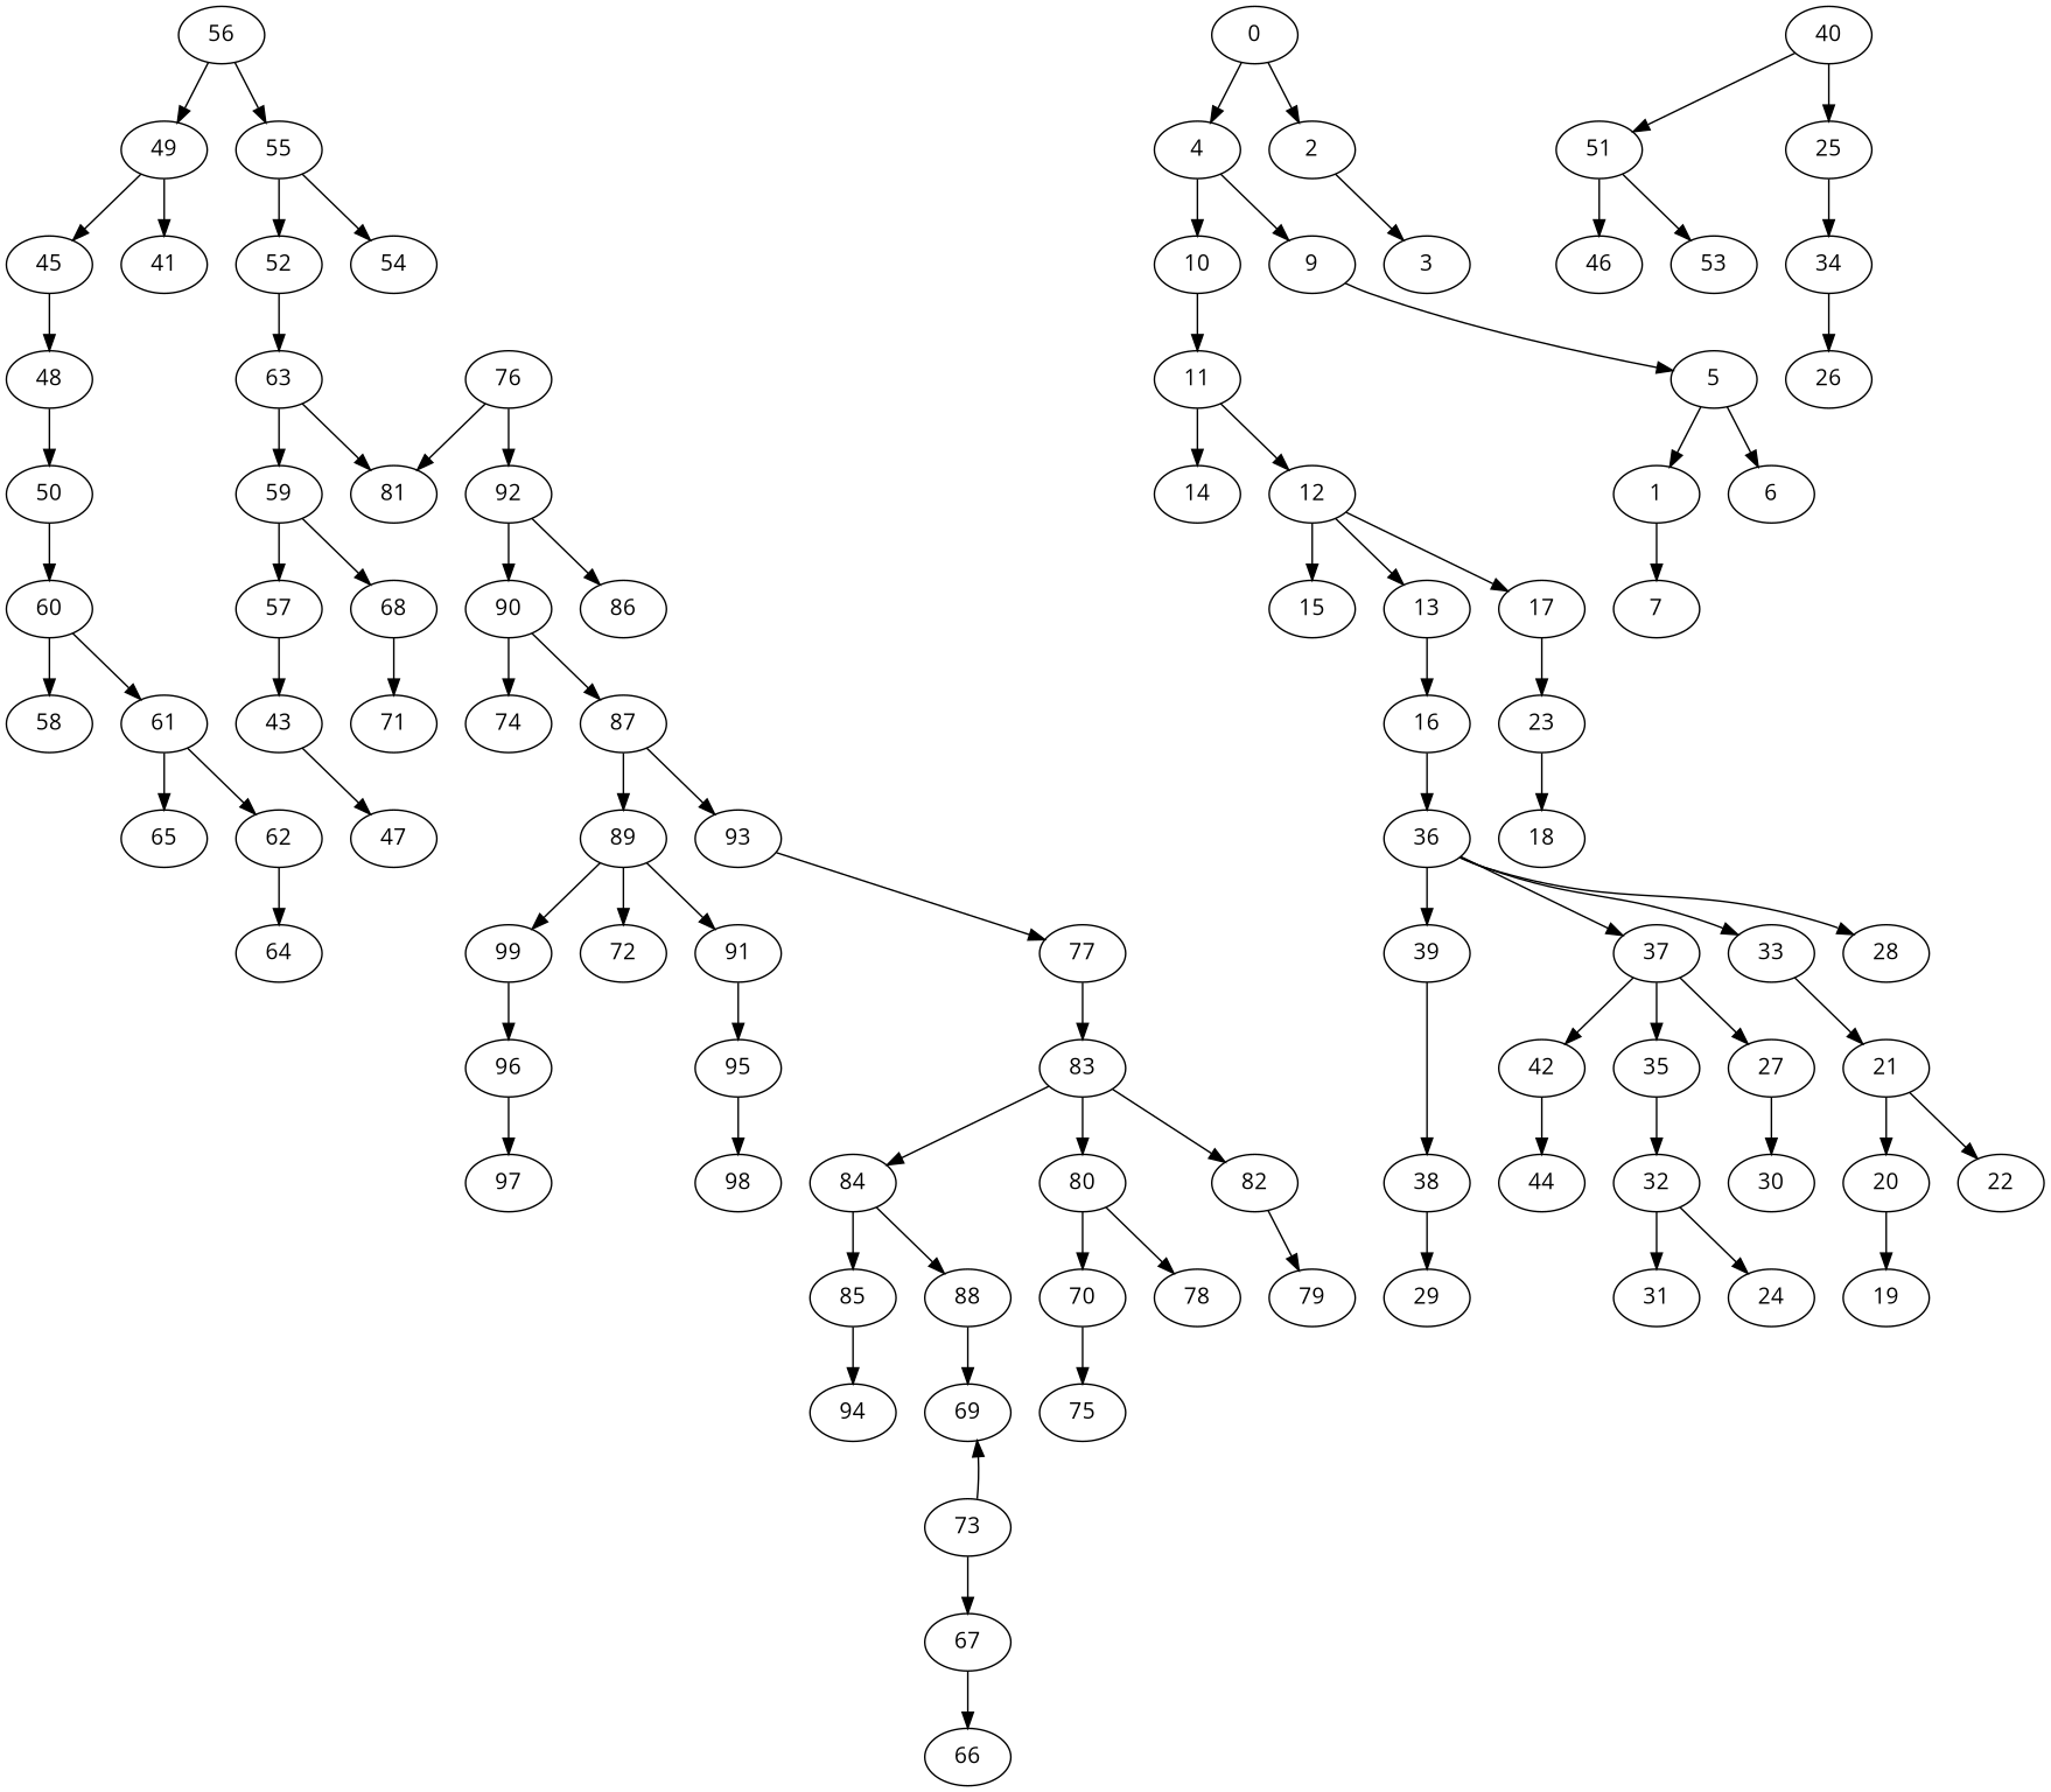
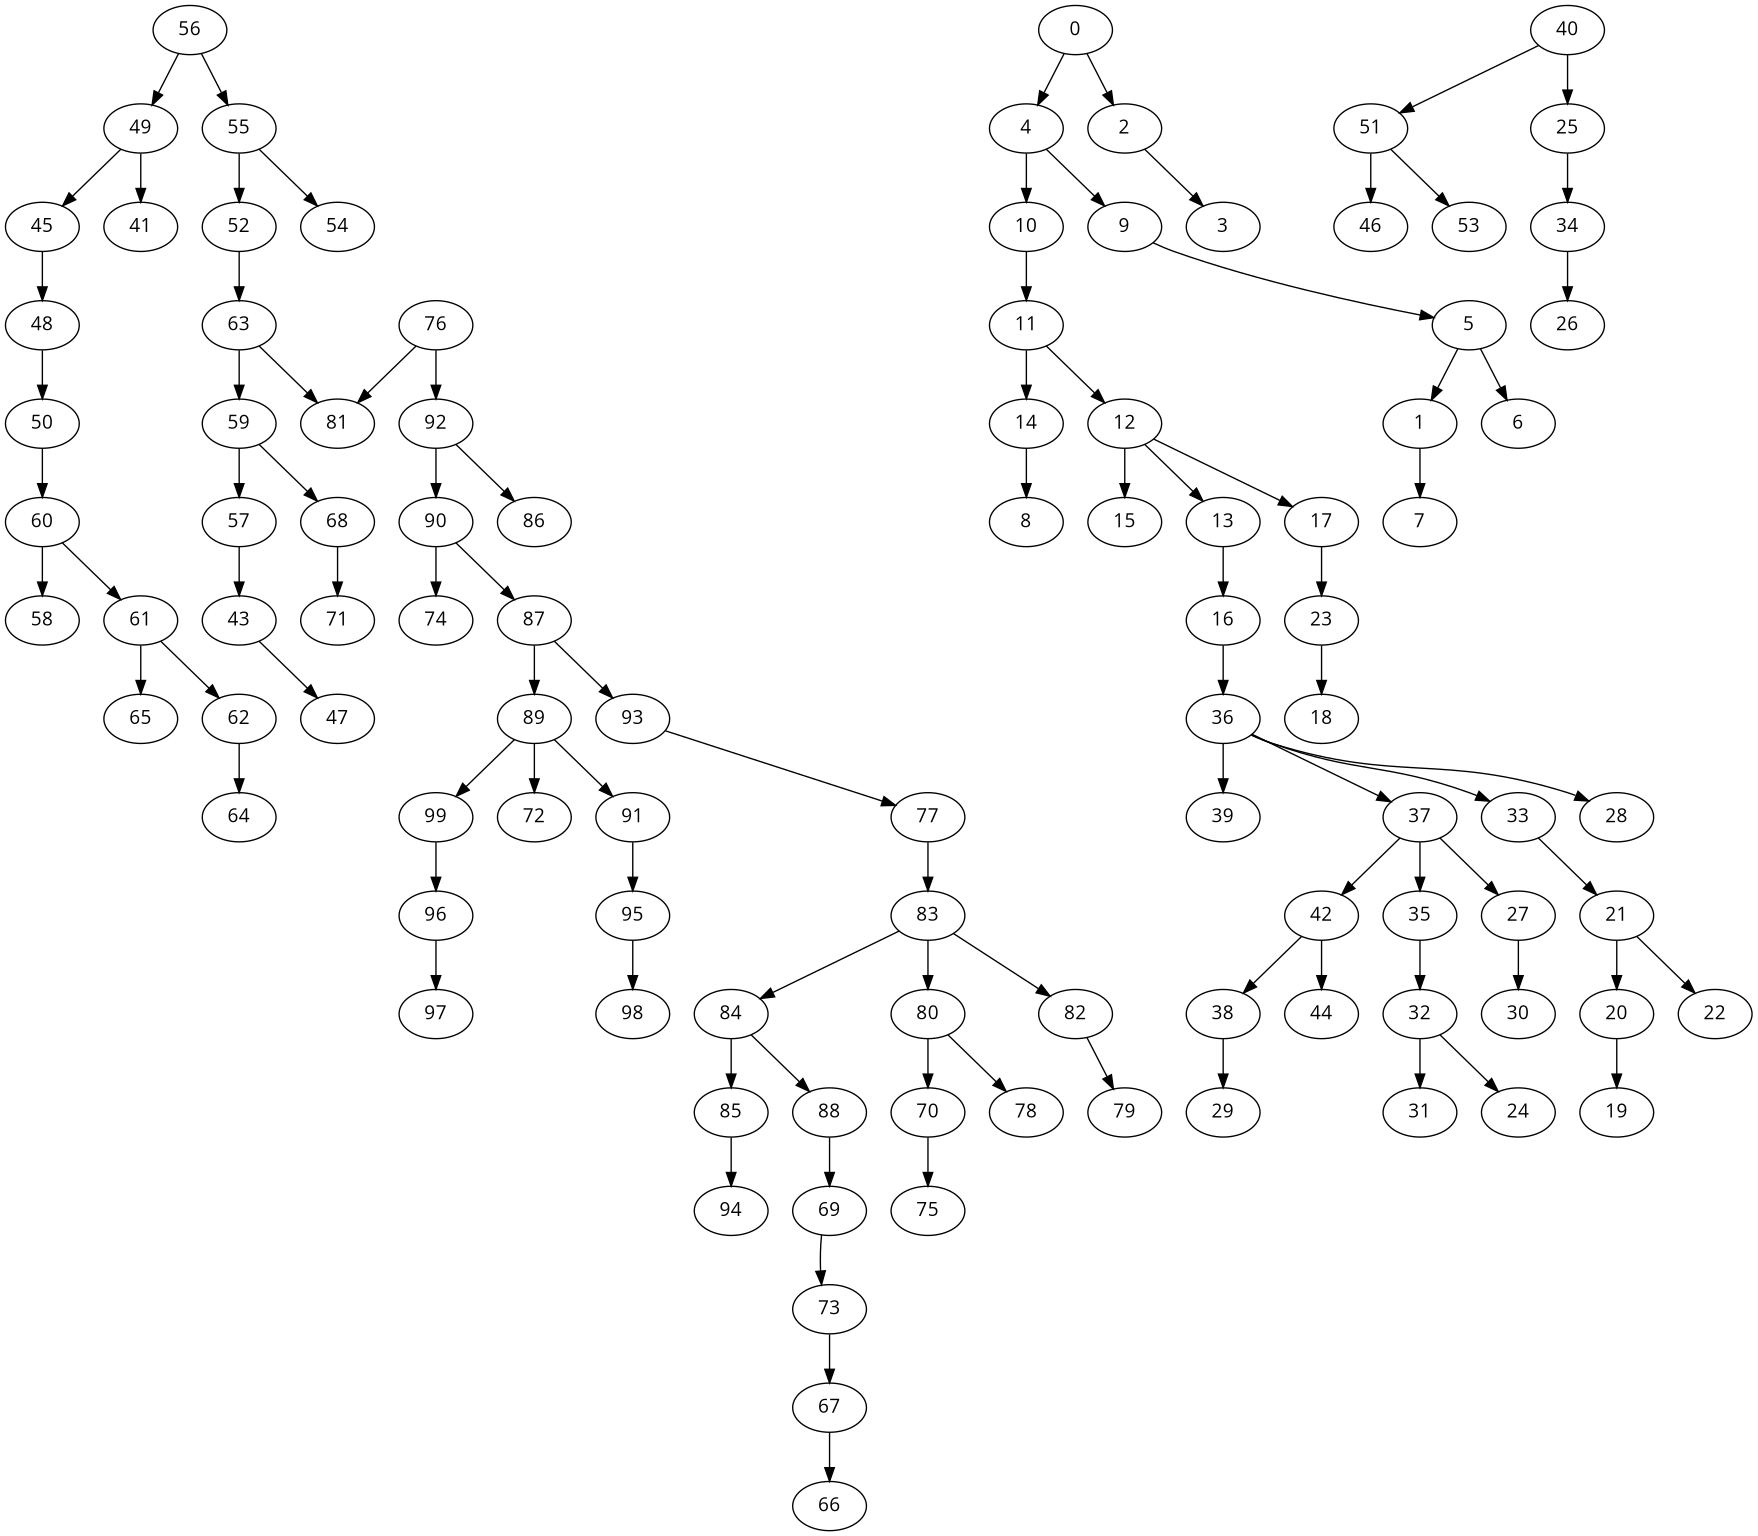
  digraph {
    fontname="Open Sans"
    node [fontname="Open Sans"]
    edge [fontname="Open Sans" weight=3]
    60
    58
    61
    65
    62
    64
    20
    19
    21
    22
    96
    97
    50
    85
    94
    84
    88
    69
    95
    98
    90
    74
    87
    89
    93
    67
    66
    73
    99
    72
    91
    77
    70
    75
    80
    78
    83
    82
    79
    92
    86
    38
    29
    14
+   8
    43
    47
    57
    51
    46
    53
    56
    49
    55
    34
    26
    25
    40
    68
    71
    59
    63
    81
    76
    48
    45
    41
    52
    54
    42
    44
    36
    39
    37
    33
    28
    35
    27
    32
    31
    24
    30
    12
    15
    13
    17
    16
    23
    11
    18
    10
    4
    9
    5
    1
    7
    6
    0
    2
    3
    60 -> 58 [weight=18]
    60 -> 61 [weight=14]
    61 -> 65 [weight=17]
    61 -> 62
    62 -> 64 [weight=8]
    20 -> 19 [weight=14]
    21 -> 20 [weight=17]
    21 -> 22
    96 -> 97 [weight=16]
    50 -> 60 [weight=15]
    85 -> 94 [weight=10]
    84 -> 85 [weight=14]
    84 -> 88 [weight=2]
    88 -> 69 [weight=12]
-   73 -> 69 [weight=6]
+   69 -> 73 [weight=6]
    95 -> 98 [weight=12]
    90 -> 74 [weight=12]
    90 -> 87 [weight=2]
    87 -> 89 [weight=11]
    87 -> 93 [weight=10]
    89 -> 99 [weight=9]
    89 -> 72 [weight=10]
    89 -> 91 [weight=9]
    93 -> 77 [weight=1]
    67 -> 66 [weight=9]
    73 -> 67 [weight=6]
    99 -> 96 [weight=10]
    91 -> 95 [weight=8]
    77 -> 83 [weight=10]
    70 -> 75 [weight=1]
    80 -> 70 [weight=10]
    80 -> 78 [weight=5]
    83 -> 84
    83 -> 80 [weight=9]
    83 -> 82 [weight=6]
    82 -> 79 [weight=6]
    92 -> 90 [weight=13]
    92 -> 86 [weight=8]
    38 -> 29 [weight=13]
+   14 -> 8 [weight=13]
    43 -> 47 [weight=1]
    57 -> 43 [weight=12]
    51 -> 46 [weight=11]
    51 -> 53
    56 -> 49
    56 -> 55
    49 -> 45
    49 -> 41 [weight=6]
    55 -> 52 [weight=5]
    55 -> 54
    34 -> 26 [weight=5]
    25 -> 34 [weight=2]
    40 -> 51 [weight=1]
    40 -> 25 [weight=11]
    68 -> 71
    59 -> 57
    59 -> 68 [weight=2]
    63 -> 59 [weight=9]
    63 -> 81 [weight=8]
    76 -> 92 [weight=7]
    76 -> 81 [weight=5]
    48 -> 50 [weight=2]
    45 -> 48 [weight=6]
    52 -> 63
-   39 -> 38 [weight=9]
+   42 -> 38 [weight=9]
    42 -> 44 [weight=8]
    36 -> 39 [weight=11]
    36 -> 37 [weight=2]
    36 -> 33
    36 -> 28
    37 -> 42 [weight=2]
    37 -> 35 [weight=6]
    37 -> 27 [weight=4]
    33 -> 21 [weight=1]
    35 -> 32 [weight=11]
    27 -> 30 [weight=9]
    32 -> 31 [weight=8]
    32 -> 24 [weight=5]
    12 -> 15 [weight=7]
    12 -> 13
    12 -> 17 [weight=1]
    13 -> 16
    17 -> 23 [weight=1]
    16 -> 36
    23 -> 18 [weight=2]
    11 -> 14 [weight=4]
    11 -> 12 [weight=1]
    10 -> 11 [weight=4]
    4 -> 10 [weight=6]
    4 -> 9 [weight=4]
    9 -> 5 [weight=2]
    5 -> 1 [weight=1]
    5 -> 6
    1 -> 7 [weight=4]
    0 -> 4 [weight=5]
    0 -> 2 [weight=5]
    2 -> 3 [weight=1]
  }
